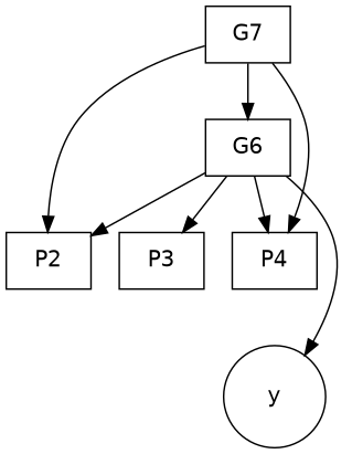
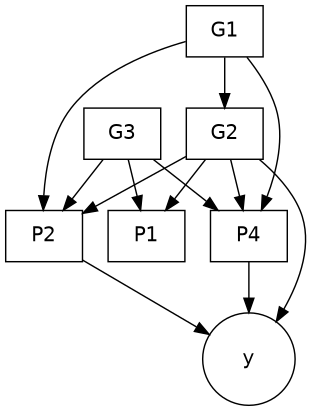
  digraph {
    fontsize=10
    node [fontname=Helvetica shape=box]
-   G1 [label=G7]
+   G1
    P2
    n3 [label=P4]
-   G2 [label=G6]
+   G2
    y [fixedsize=true shape=circle width=0.9]
-   P1 [label=P3]
+   P1
+   G3
    G1 -> P2
    G1 -> n3
    G1 -> G2
+   P2 -> y
+   n3 -> y
    G2 -> P2
    G2 -> n3
    G2 -> y
    G2 -> P1
+   G3 -> P2
+   G3 -> n3
+   G3 -> P1
  }
